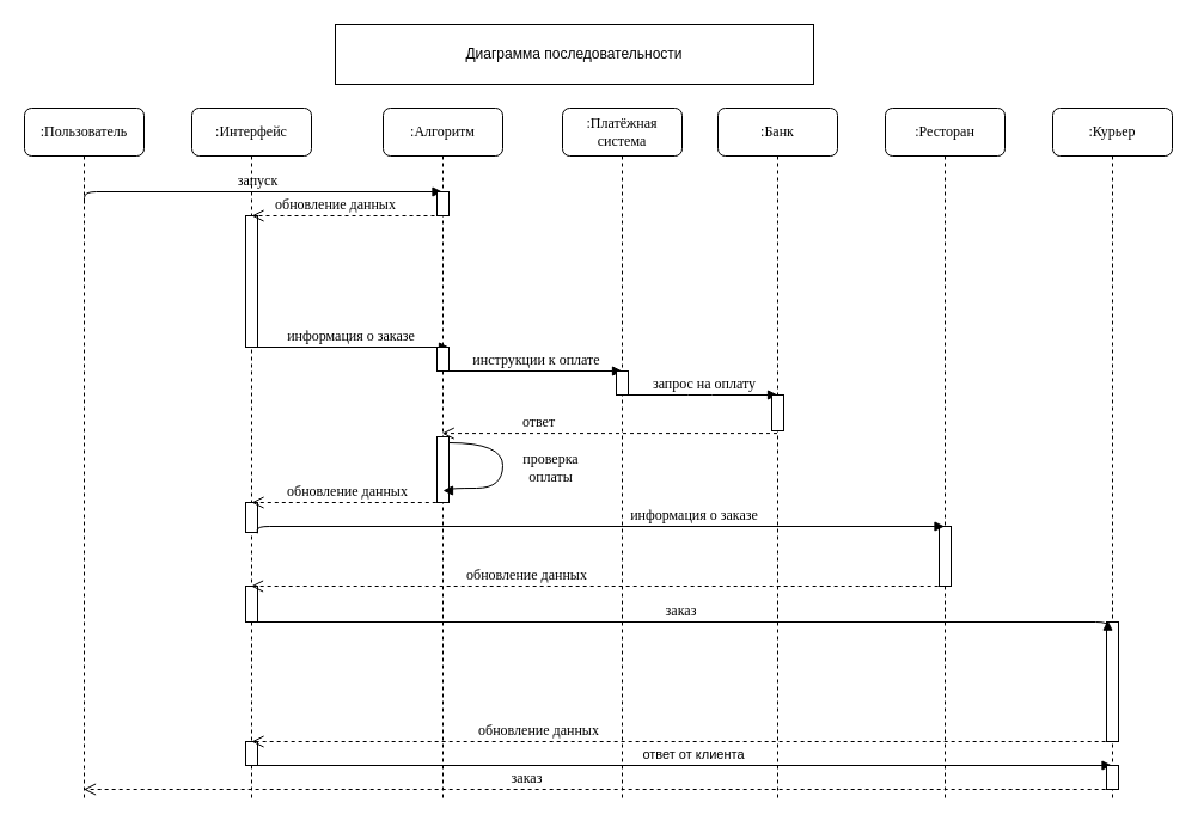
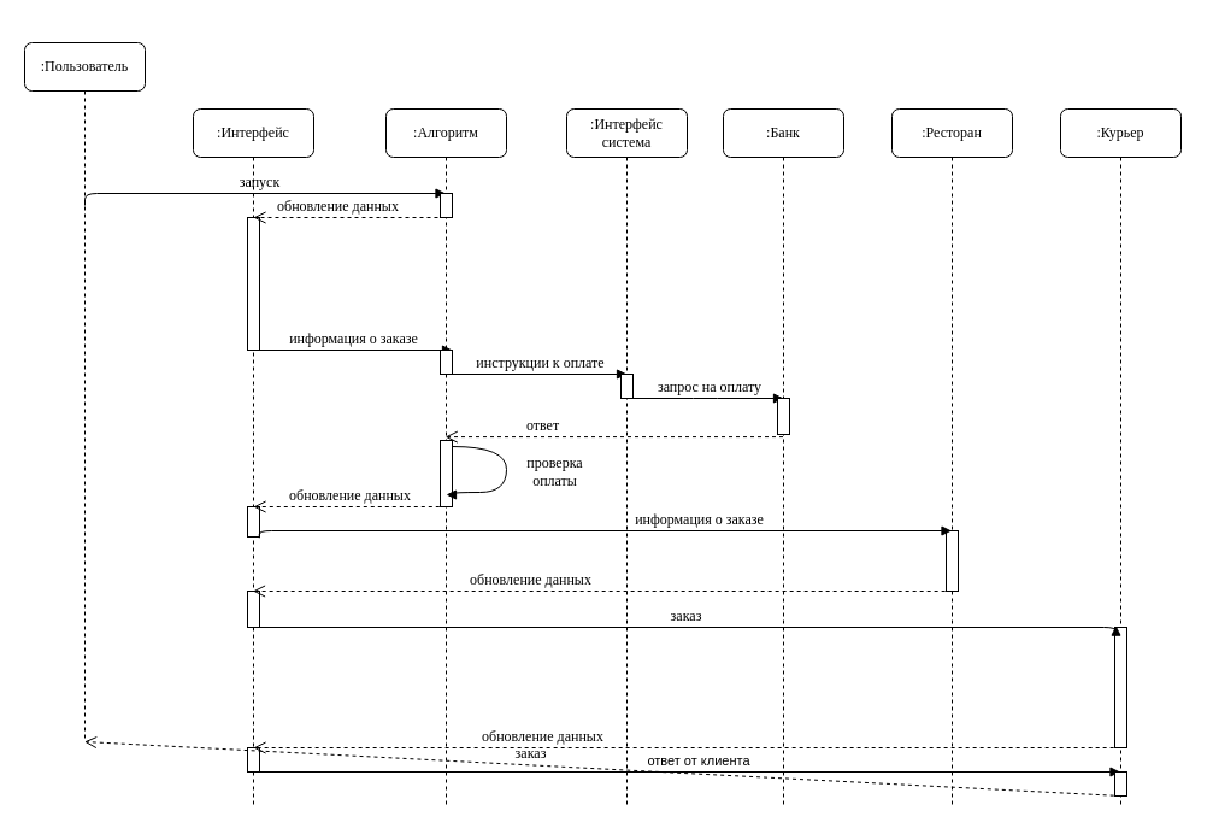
  <mxCell id="0" />
  <mxCell id="1" parent="0" />
  <mxCell id="2" value=":Интерфейс" style="shape=umlLifeline;perimeter=lifelinePerimeter;whiteSpace=wrap;html=1;container=1;collapsible=0;recursiveResize=0;outlineConnect=0;rounded=1;shadow=0;comic=0;labelBackgroundColor=none;strokeWidth=1;fontFamily=Verdana;fontSize=12;align=center;" parent="1" vertex="1"><mxGeometry x="160" y="90" width="100" height="580" as="geometry" /></mxCell>
  <mxCell id="3" value="запуск" style="html=1;verticalAlign=bottom;endArrow=block;labelBackgroundColor=none;fontFamily=Verdana;fontSize=12;edgeStyle=elbowEdgeStyle;elbow=vertical;" edge="1" parent="2" target="9"><mxGeometry relative="1" as="geometry"><mxPoint x="-90" y="80" as="sourcePoint" /><mxPoint x="40" y="80" as="targetPoint" /><Array as="points"><mxPoint x="190" y="70" /><mxPoint x="180" y="70" /></Array></mxGeometry></mxCell>
  <mxCell id="4" value="" style="html=1;points=[];perimeter=orthogonalPerimeter;rounded=0;shadow=0;comic=0;labelBackgroundColor=none;strokeWidth=1;fontFamily=Verdana;fontSize=12;align=center;" vertex="1" parent="2"><mxGeometry x="45" y="90" width="10" height="110" as="geometry" /></mxCell>
  <mxCell id="5" value="" style="html=1;points=[];perimeter=orthogonalPerimeter;rounded=0;shadow=0;comic=0;labelBackgroundColor=none;strokeWidth=1;fontFamily=Verdana;fontSize=12;align=center;" vertex="1" parent="2"><mxGeometry x="45" y="330" width="10" height="25" as="geometry" /></mxCell>
  <mxCell id="6" value="обновление данных" style="html=1;verticalAlign=bottom;endArrow=open;dashed=1;endSize=8;labelBackgroundColor=none;fontFamily=Verdana;fontSize=12;" edge="1" parent="2"><mxGeometry x="0.002" relative="1" as="geometry"><mxPoint x="50" y="330" as="targetPoint" /><mxPoint x="210.3" y="329.995" as="sourcePoint" /><mxPoint as="offset" /></mxGeometry></mxCell>
  <mxCell id="7" value="" style="html=1;points=[];perimeter=orthogonalPerimeter;rounded=0;shadow=0;comic=0;labelBackgroundColor=none;strokeWidth=1;fontFamily=Verdana;fontSize=12;align=center;" vertex="1" parent="2"><mxGeometry x="45" y="400" width="10" height="30" as="geometry" /></mxCell>
  <mxCell id="8" value="" style="html=1;points=[];perimeter=orthogonalPerimeter;rounded=0;shadow=0;comic=0;labelBackgroundColor=none;strokeWidth=1;fontFamily=Verdana;fontSize=12;align=center;" vertex="1" parent="2"><mxGeometry x="45" y="530" width="10" height="20" as="geometry" /></mxCell>
  <mxCell id="9" value=":Алгоритм" style="shape=umlLifeline;perimeter=lifelinePerimeter;whiteSpace=wrap;html=1;container=1;collapsible=0;recursiveResize=0;outlineConnect=0;rounded=1;shadow=0;comic=0;labelBackgroundColor=none;strokeWidth=1;fontFamily=Verdana;fontSize=12;align=center;" parent="1" vertex="1"><mxGeometry x="320" y="90" width="100" height="580" as="geometry" /></mxCell>
  <mxCell id="10" value="" style="html=1;points=[];perimeter=orthogonalPerimeter;rounded=0;shadow=0;comic=0;labelBackgroundColor=none;strokeWidth=1;fontFamily=Verdana;fontSize=12;align=center;" parent="9" vertex="1"><mxGeometry x="45" y="70" width="10" height="20" as="geometry" /></mxCell>
  <mxCell id="11" value="информация о заказе" style="html=1;verticalAlign=bottom;endArrow=block;labelBackgroundColor=none;fontFamily=Verdana;fontSize=12;edgeStyle=elbowEdgeStyle;elbow=vertical;" edge="1" parent="9" source="2"><mxGeometry relative="1" as="geometry"><mxPoint x="-165" y="200" as="sourcePoint" /><mxPoint x="55" y="200" as="targetPoint" /><Array as="points" /></mxGeometry></mxCell>
  <mxCell id="12" value="" style="html=1;points=[];perimeter=orthogonalPerimeter;rounded=0;shadow=0;comic=0;labelBackgroundColor=none;strokeWidth=1;fontFamily=Verdana;fontSize=12;align=center;" vertex="1" parent="9"><mxGeometry x="45" y="200" width="10" height="20" as="geometry" /></mxCell>
  <mxCell id="13" value="" style="html=1;points=[];perimeter=orthogonalPerimeter;rounded=0;shadow=0;comic=0;labelBackgroundColor=none;strokeWidth=1;fontFamily=Verdana;fontSize=12;align=center;" vertex="1" parent="9"><mxGeometry x="45" y="275" width="10" height="55" as="geometry" /></mxCell>
  <mxCell id="14" value="проверка&lt;br&gt;оплаты" style="html=1;verticalAlign=bottom;endArrow=block;labelBackgroundColor=none;fontFamily=Verdana;fontSize=12;elbow=vertical;edgeStyle=orthogonalEdgeStyle;curved=1;exitX=1.038;exitY=0.345;exitPerimeter=0;" edge="1" parent="9"><mxGeometry x="0.23" y="-40" relative="1" as="geometry"><mxPoint x="55.0" y="280.0" as="sourcePoint" /><mxPoint x="50" y="320" as="targetPoint" /><Array as="points"><mxPoint x="100" y="280" /><mxPoint x="100" y="318" /><mxPoint x="56" y="318" /></Array><mxPoint x="40" y="40" as="offset" /></mxGeometry></mxCell>
  <mxCell id="15" value="обновление данных" style="html=1;verticalAlign=bottom;endArrow=open;dashed=1;endSize=8;labelBackgroundColor=none;fontFamily=Verdana;fontSize=12;" edge="1" parent="9"><mxGeometry x="0.151" relative="1" as="geometry"><mxPoint x="-110" y="90" as="targetPoint" /><mxPoint x="55" y="90" as="sourcePoint" /><mxPoint as="offset" /></mxGeometry></mxCell>
  <mxCell id="16" value="" style="html=1;verticalAlign=bottom;endArrow=block;labelBackgroundColor=none;fontFamily=Verdana;fontSize=12;edgeStyle=elbowEdgeStyle;elbow=vertical;" edge="1" parent="9" target="28"><mxGeometry relative="1" as="geometry"><mxPoint x="-110" y="550" as="sourcePoint" /><mxPoint x="600.5" y="550" as="targetPoint" /><Array as="points"><mxPoint x="140.5" y="550" /></Array><mxPoint as="offset" /></mxGeometry></mxCell>
  <mxCell id="17" value="ответ от клиента&amp;nbsp;" style="edgeLabel;html=1;align=center;verticalAlign=middle;resizable=0;points=[];" vertex="1" connectable="0" parent="16"><mxGeometry x="-0.194" y="-1" relative="1" as="geometry"><mxPoint x="80" y="-11" as="offset" /></mxGeometry></mxCell>
- <mxCell id="18" value=":Платёжная&lt;br&gt;система" style="shape=umlLifeline;perimeter=lifelinePerimeter;whiteSpace=wrap;html=1;container=1;collapsible=0;recursiveResize=0;outlineConnect=0;rounded=1;shadow=0;comic=0;labelBackgroundColor=none;strokeWidth=1;fontFamily=Verdana;fontSize=12;align=center;" parent="1" vertex="1"><mxGeometry x="470" y="90" width="100" height="580" as="geometry" /></mxCell>
+ <mxCell id="18" value=":Интерфейс&lt;br&gt;система" style="shape=umlLifeline;perimeter=lifelinePerimeter;whiteSpace=wrap;html=1;container=1;collapsible=0;recursiveResize=0;outlineConnect=0;rounded=1;shadow=0;comic=0;labelBackgroundColor=none;strokeWidth=1;fontFamily=Verdana;fontSize=12;align=center;" parent="1" vertex="1"><mxGeometry x="470" y="90" width="100" height="580" as="geometry" /></mxCell>
  <mxCell id="19" value="инструкции к оплате" style="html=1;verticalAlign=bottom;endArrow=block;labelBackgroundColor=none;fontFamily=Verdana;fontSize=12;edgeStyle=elbowEdgeStyle;elbow=vertical;" edge="1" parent="18"><mxGeometry relative="1" as="geometry"><mxPoint x="-95" y="220" as="sourcePoint" /><mxPoint x="50" y="220" as="targetPoint" /><Array as="points" /><mxPoint as="offset" /></mxGeometry></mxCell>
  <mxCell id="20" value="" style="html=1;points=[];perimeter=orthogonalPerimeter;rounded=0;shadow=0;comic=0;labelBackgroundColor=none;strokeWidth=1;fontFamily=Verdana;fontSize=12;align=center;" vertex="1" parent="18"><mxGeometry x="45" y="220" width="10" height="20" as="geometry" /></mxCell>
  <mxCell id="21" value=":Банк" style="shape=umlLifeline;perimeter=lifelinePerimeter;whiteSpace=wrap;html=1;container=1;collapsible=0;recursiveResize=0;outlineConnect=0;rounded=1;shadow=0;comic=0;labelBackgroundColor=none;strokeWidth=1;fontFamily=Verdana;fontSize=12;align=center;" parent="1" vertex="1"><mxGeometry x="600" y="90" width="100" height="580" as="geometry" /></mxCell>
  <mxCell id="22" value="запрос на оплату&amp;nbsp;" style="html=1;verticalAlign=bottom;endArrow=block;labelBackgroundColor=none;fontFamily=Verdana;fontSize=12;edgeStyle=elbowEdgeStyle;elbow=vertical;" edge="1" parent="21"><mxGeometry x="0.077" relative="1" as="geometry"><mxPoint x="-80" y="240" as="sourcePoint" /><mxPoint x="50" y="240" as="targetPoint" /><Array as="points" /><mxPoint as="offset" /></mxGeometry></mxCell>
  <mxCell id="23" value="" style="html=1;points=[];perimeter=orthogonalPerimeter;rounded=0;shadow=0;comic=0;labelBackgroundColor=none;strokeWidth=1;fontFamily=Verdana;fontSize=12;align=center;" vertex="1" parent="21"><mxGeometry x="45" y="240" width="10" height="30" as="geometry" /></mxCell>
  <mxCell id="24" value="заказ" style="html=1;verticalAlign=bottom;endArrow=open;dashed=1;endSize=8;labelBackgroundColor=none;fontFamily=Verdana;fontSize=12;" edge="1" parent="21" target="31"><mxGeometry x="0.139" relative="1" as="geometry"><mxPoint x="-390" y="570.01" as="targetPoint" /><mxPoint x="330.15" y="570.005" as="sourcePoint" /><mxPoint as="offset" /></mxGeometry></mxCell>
  <mxCell id="25" value=":Ресторан" style="shape=umlLifeline;perimeter=lifelinePerimeter;whiteSpace=wrap;html=1;container=1;collapsible=0;recursiveResize=0;outlineConnect=0;rounded=1;shadow=0;comic=0;labelBackgroundColor=none;strokeWidth=1;fontFamily=Verdana;fontSize=12;align=center;" parent="1" vertex="1"><mxGeometry x="740" y="90" width="100" height="580" as="geometry" /></mxCell>
  <mxCell id="26" value="" style="html=1;points=[];perimeter=orthogonalPerimeter;rounded=0;shadow=0;comic=0;labelBackgroundColor=none;strokeWidth=1;fontFamily=Verdana;fontSize=12;align=center;" vertex="1" parent="25"><mxGeometry x="45" y="350" width="10" height="50" as="geometry" /></mxCell>
  <mxCell id="27" value="обновление данных" style="html=1;verticalAlign=bottom;endArrow=open;dashed=1;endSize=8;labelBackgroundColor=none;fontFamily=Verdana;fontSize=12;" edge="1" parent="25"><mxGeometry x="0.334" relative="1" as="geometry"><mxPoint x="-530" y="530" as="targetPoint" /><mxPoint x="190.15" y="529.995" as="sourcePoint" /><mxPoint as="offset" /></mxGeometry></mxCell>
  <mxCell id="28" value=":Курьер" style="shape=umlLifeline;perimeter=lifelinePerimeter;whiteSpace=wrap;html=1;container=1;collapsible=0;recursiveResize=0;outlineConnect=0;rounded=1;shadow=0;comic=0;labelBackgroundColor=none;strokeWidth=1;fontFamily=Verdana;fontSize=12;align=center;" parent="1" vertex="1"><mxGeometry x="880" y="90" width="100" height="580" as="geometry" /></mxCell>
  <mxCell id="29" value="" style="html=1;points=[];perimeter=orthogonalPerimeter;rounded=0;shadow=0;comic=0;labelBackgroundColor=none;strokeWidth=1;fontFamily=Verdana;fontSize=12;align=center;" vertex="1" parent="28"><mxGeometry x="45" y="430" width="10" height="100" as="geometry" /></mxCell>
  <mxCell id="30" value="" style="html=1;points=[];perimeter=orthogonalPerimeter;rounded=0;shadow=0;comic=0;labelBackgroundColor=none;strokeWidth=1;fontFamily=Verdana;fontSize=12;align=center;" vertex="1" parent="28"><mxGeometry x="45" y="550" width="10" height="20" as="geometry" /></mxCell>
- <mxCell id="31" value=":Пользователь" style="shape=umlLifeline;perimeter=lifelinePerimeter;whiteSpace=wrap;html=1;container=1;collapsible=0;recursiveResize=0;outlineConnect=0;rounded=1;shadow=0;comic=0;labelBackgroundColor=none;strokeWidth=1;fontFamily=Verdana;fontSize=12;align=center;" parent="1" vertex="1"><mxGeometry x="20" y="90" width="100" height="580" as="geometry" /></mxCell>
- <mxCell id="32" value="Диаграмма последовательности" style="rounded=0;whiteSpace=wrap;html=1;" vertex="1" parent="1"><mxGeometry x="280" y="20" width="400" height="50" as="geometry" /></mxCell>
+ <mxCell id="31" value=":Пользователь" style="shape=umlLifeline;perimeter=lifelinePerimeter;whiteSpace=wrap;html=1;container=1;collapsible=0;recursiveResize=0;outlineConnect=0;rounded=1;shadow=0;comic=0;labelBackgroundColor=none;strokeWidth=1;fontFamily=Verdana;fontSize=12;align=center;" parent="1" vertex="1"><mxGeometry x="20" y="35" width="100" height="580" as="geometry" /></mxCell>
  <mxCell id="33" value="ответ" style="html=1;verticalAlign=bottom;endArrow=open;dashed=1;endSize=8;labelBackgroundColor=none;fontFamily=Verdana;fontSize=12;entryX=0.42;entryY=-0.053;entryDx=0;entryDy=0;entryPerimeter=0;" edge="1" parent="1" source="21" target="13"><mxGeometry x="0.424" relative="1" as="geometry"><mxPoint x="370" y="363" as="targetPoint" /><mxPoint x="650" y="370" as="sourcePoint" /><mxPoint as="offset" /></mxGeometry></mxCell>
  <mxCell id="34" value="информация о заказе" style="html=1;verticalAlign=bottom;endArrow=block;labelBackgroundColor=none;fontFamily=Verdana;fontSize=12;edgeStyle=elbowEdgeStyle;elbow=vertical;exitX=0.98;exitY=1.032;exitDx=0;exitDy=0;exitPerimeter=0;" edge="1" parent="1" source="5" target="25"><mxGeometry x="0.278" relative="1" as="geometry"><mxPoint x="365" y="420" as="sourcePoint" /><mxPoint x="525" y="420" as="targetPoint" /><Array as="points"><mxPoint x="620" y="440" /><mxPoint x="510" y="460" /></Array><mxPoint as="offset" /></mxGeometry></mxCell>
  <mxCell id="35" value="обновление данных" style="html=1;verticalAlign=bottom;endArrow=open;dashed=1;endSize=8;labelBackgroundColor=none;fontFamily=Verdana;fontSize=12;" edge="1" parent="1" target="2"><mxGeometry x="0.206" relative="1" as="geometry"><mxPoint x="509.85" y="489.995" as="targetPoint" /><mxPoint x="790.15" y="489.995" as="sourcePoint" /><mxPoint as="offset" /></mxGeometry></mxCell>
  <mxCell id="36" value="заказ" style="html=1;verticalAlign=bottom;endArrow=block;labelBackgroundColor=none;fontFamily=Verdana;fontSize=12;edgeStyle=elbowEdgeStyle;elbow=vertical;entryX=0.1;entryY=-0.014;entryDx=0;entryDy=0;entryPerimeter=0;" edge="1" parent="1" source="2" target="29"><mxGeometry relative="1" as="geometry"><mxPoint x="785" y="510" as="sourcePoint" /><mxPoint x="920" y="520" as="targetPoint" /><Array as="points"><mxPoint x="460" y="520" /></Array><mxPoint as="offset" /></mxGeometry></mxCell>
